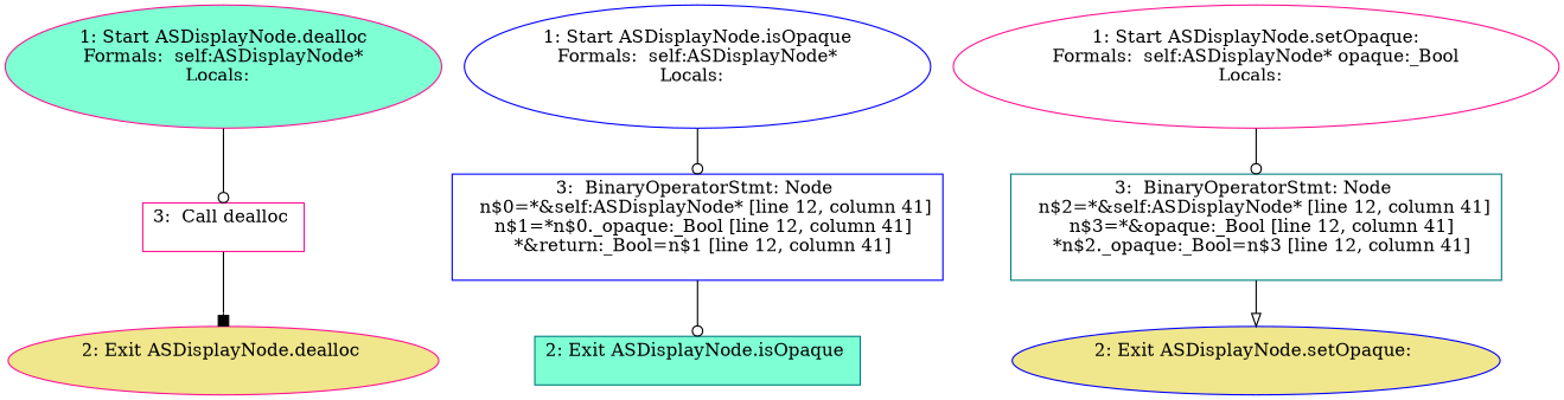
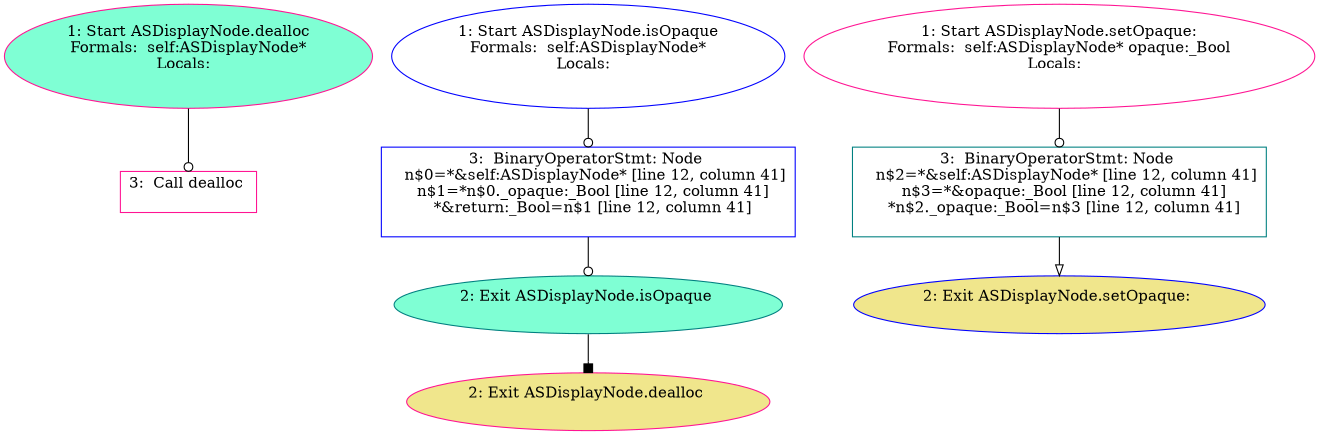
  digraph {
    node [color=deeppink fillcolor=white style=filled]
    edge [arrowhead=odot]
    n1 [fillcolor=aquamarine label="1: Start ASDisplayNode.dealloc\nFormals:  self:ASDisplayNode*\nLocals:  \n  "]
    n2 [label="3:  Call dealloc \n  " shape=box]
    n3 [fillcolor=khaki label="2: Exit ASDisplayNode.dealloc \n  "]
    n4 [color=blue label="1: Start ASDisplayNode.isOpaque\nFormals:  self:ASDisplayNode*\nLocals:  \n  "]
    n5 [color=blue label="3:  BinaryOperatorStmt: Node \n   n$0=*&self:ASDisplayNode* [line 12, column 41]\n  n$1=*n$0._opaque:_Bool [line 12, column 41]\n  *&return:_Bool=n$1 [line 12, column 41]\n " shape=box]
-   n6 [color=teal fillcolor=aquamarine label="2: Exit ASDisplayNode.isOpaque \n  " shape=box]
+   n6 [color=teal fillcolor=aquamarine label="2: Exit ASDisplayNode.isOpaque \n  "]
    n7 [label="1: Start ASDisplayNode.setOpaque:\nFormals:  self:ASDisplayNode* opaque:_Bool\nLocals:  \n  "]
    n8 [color=teal label="3:  BinaryOperatorStmt: Node \n   n$2=*&self:ASDisplayNode* [line 12, column 41]\n  n$3=*&opaque:_Bool [line 12, column 41]\n  *n$2._opaque:_Bool=n$3 [line 12, column 41]\n " shape=box]
    n9 [color=blue fillcolor=khaki label="2: Exit ASDisplayNode.setOpaque: \n  "]
    n1 -> n2
-   n2 -> n3 [arrowhead=box]
+   n6 -> n3 [arrowhead=box]
    n4 -> n5
    n5 -> n6
    n7 -> n8
    n8 -> n9 [arrowhead=onormal]
  }
